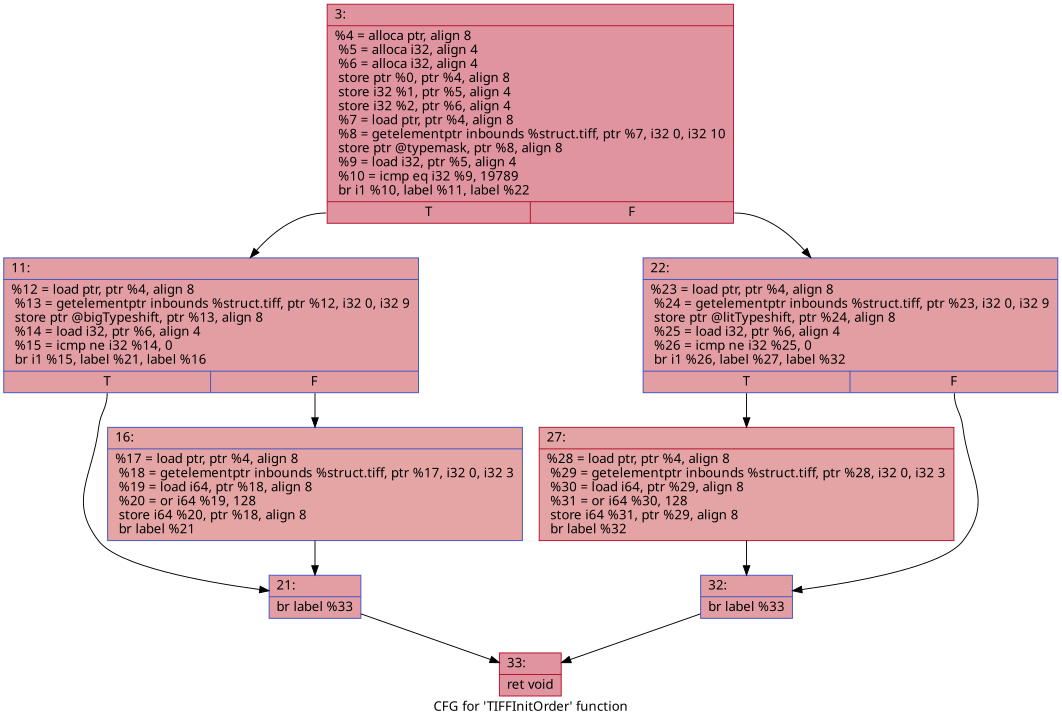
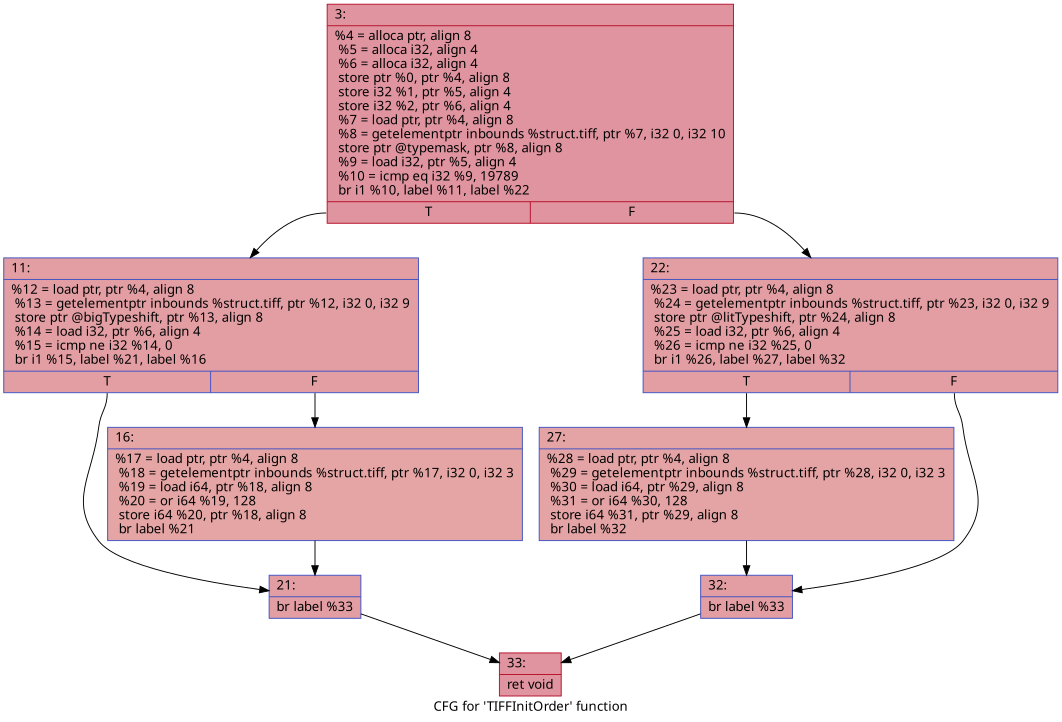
  digraph {
    label="CFG for 'TIFFInitOrder' function"
    fontname="Noto Sans"
    node [color="#3d50c3ff" fillcolor="#be242e70" fontname="Noto Sans" shape=record style=filled]
    edge [fontname="Noto Sans"]
    n1 [color="#b70d28ff" fillcolor="#b70d2870" label="{3:\l|  %4 = alloca ptr, align 8\l  %5 = alloca i32, align 4\l  %6 = alloca i32, align 4\l  store ptr %0, ptr %4, align 8\l  store i32 %1, ptr %5, align 4\l  store i32 %2, ptr %6, align 4\l  %7 = load ptr, ptr %4, align 8\l  %8 = getelementptr inbounds %struct.tiff, ptr %7, i32 0, i32 10\l  store ptr @typemask, ptr %8, align 8\l  %9 = load i32, ptr %5, align 4\l  %10 = icmp eq i32 %9, 19789\l  br i1 %10, label %11, label %22\l|{<s0>T|<s1>F}}"]
    n2 [label="{11:\l|  %12 = load ptr, ptr %4, align 8\l  %13 = getelementptr inbounds %struct.tiff, ptr %12, i32 0, i32 9\l  store ptr @bigTypeshift, ptr %13, align 8\l  %14 = load i32, ptr %6, align 4\l  %15 = icmp ne i32 %14, 0\l  br i1 %15, label %21, label %16\l|{<s0>T|<s1>F}}"]
    n3 [label="{22:\l|  %23 = load ptr, ptr %4, align 8\l  %24 = getelementptr inbounds %struct.tiff, ptr %23, i32 0, i32 9\l  store ptr @litTypeshift, ptr %24, align 8\l  %25 = load i32, ptr %6, align 4\l  %26 = icmp ne i32 %25, 0\l  br i1 %26, label %27, label %32\l|{<s0>T|<s1>F}}"]
    n4 [label="{21:\l|  br label %33\l}"]
    n5 [fillcolor="#c5333470" label="{16:\l|  %17 = load ptr, ptr %4, align 8\l  %18 = getelementptr inbounds %struct.tiff, ptr %17, i32 0, i32 3\l  %19 = load i64, ptr %18, align 8\l  %20 = or i64 %19, 128\l  store i64 %20, ptr %18, align 8\l  br label %21\l}"]
-   n6 [color="#b70d28ff" fillcolor="#c32e3170" label="{27:\l|  %28 = load ptr, ptr %4, align 8\l  %29 = getelementptr inbounds %struct.tiff, ptr %28, i32 0, i32 3\l  %30 = load i64, ptr %29, align 8\l  %31 = or i64 %30, 128\l  store i64 %31, ptr %29, align 8\l  br label %32\l}"]
+   n6 [fillcolor="#c32e3170" label="{27:\l|  %28 = load ptr, ptr %4, align 8\l  %29 = getelementptr inbounds %struct.tiff, ptr %28, i32 0, i32 3\l  %30 = load i64, ptr %29, align 8\l  %31 = or i64 %30, 128\l  store i64 %31, ptr %29, align 8\l  br label %32\l}"]
    n7 [label="{32:\l|  br label %33\l}"]
    n8 [color="#b70d28ff" fillcolor="#b70d2870" label="{33:\l|  ret void\l}"]
    n1 -> n2 [tailport=s0]
    n1 -> n3 [tailport=s1]
    n2 -> n4 [tailport=s0]
    n2 -> n5 [tailport=s1]
    n3 -> n6 [tailport=s0]
    n3 -> n7 [tailport=s1]
    n4 -> n8
    n5 -> n4
    n6 -> n7
    n7 -> n8
  }
